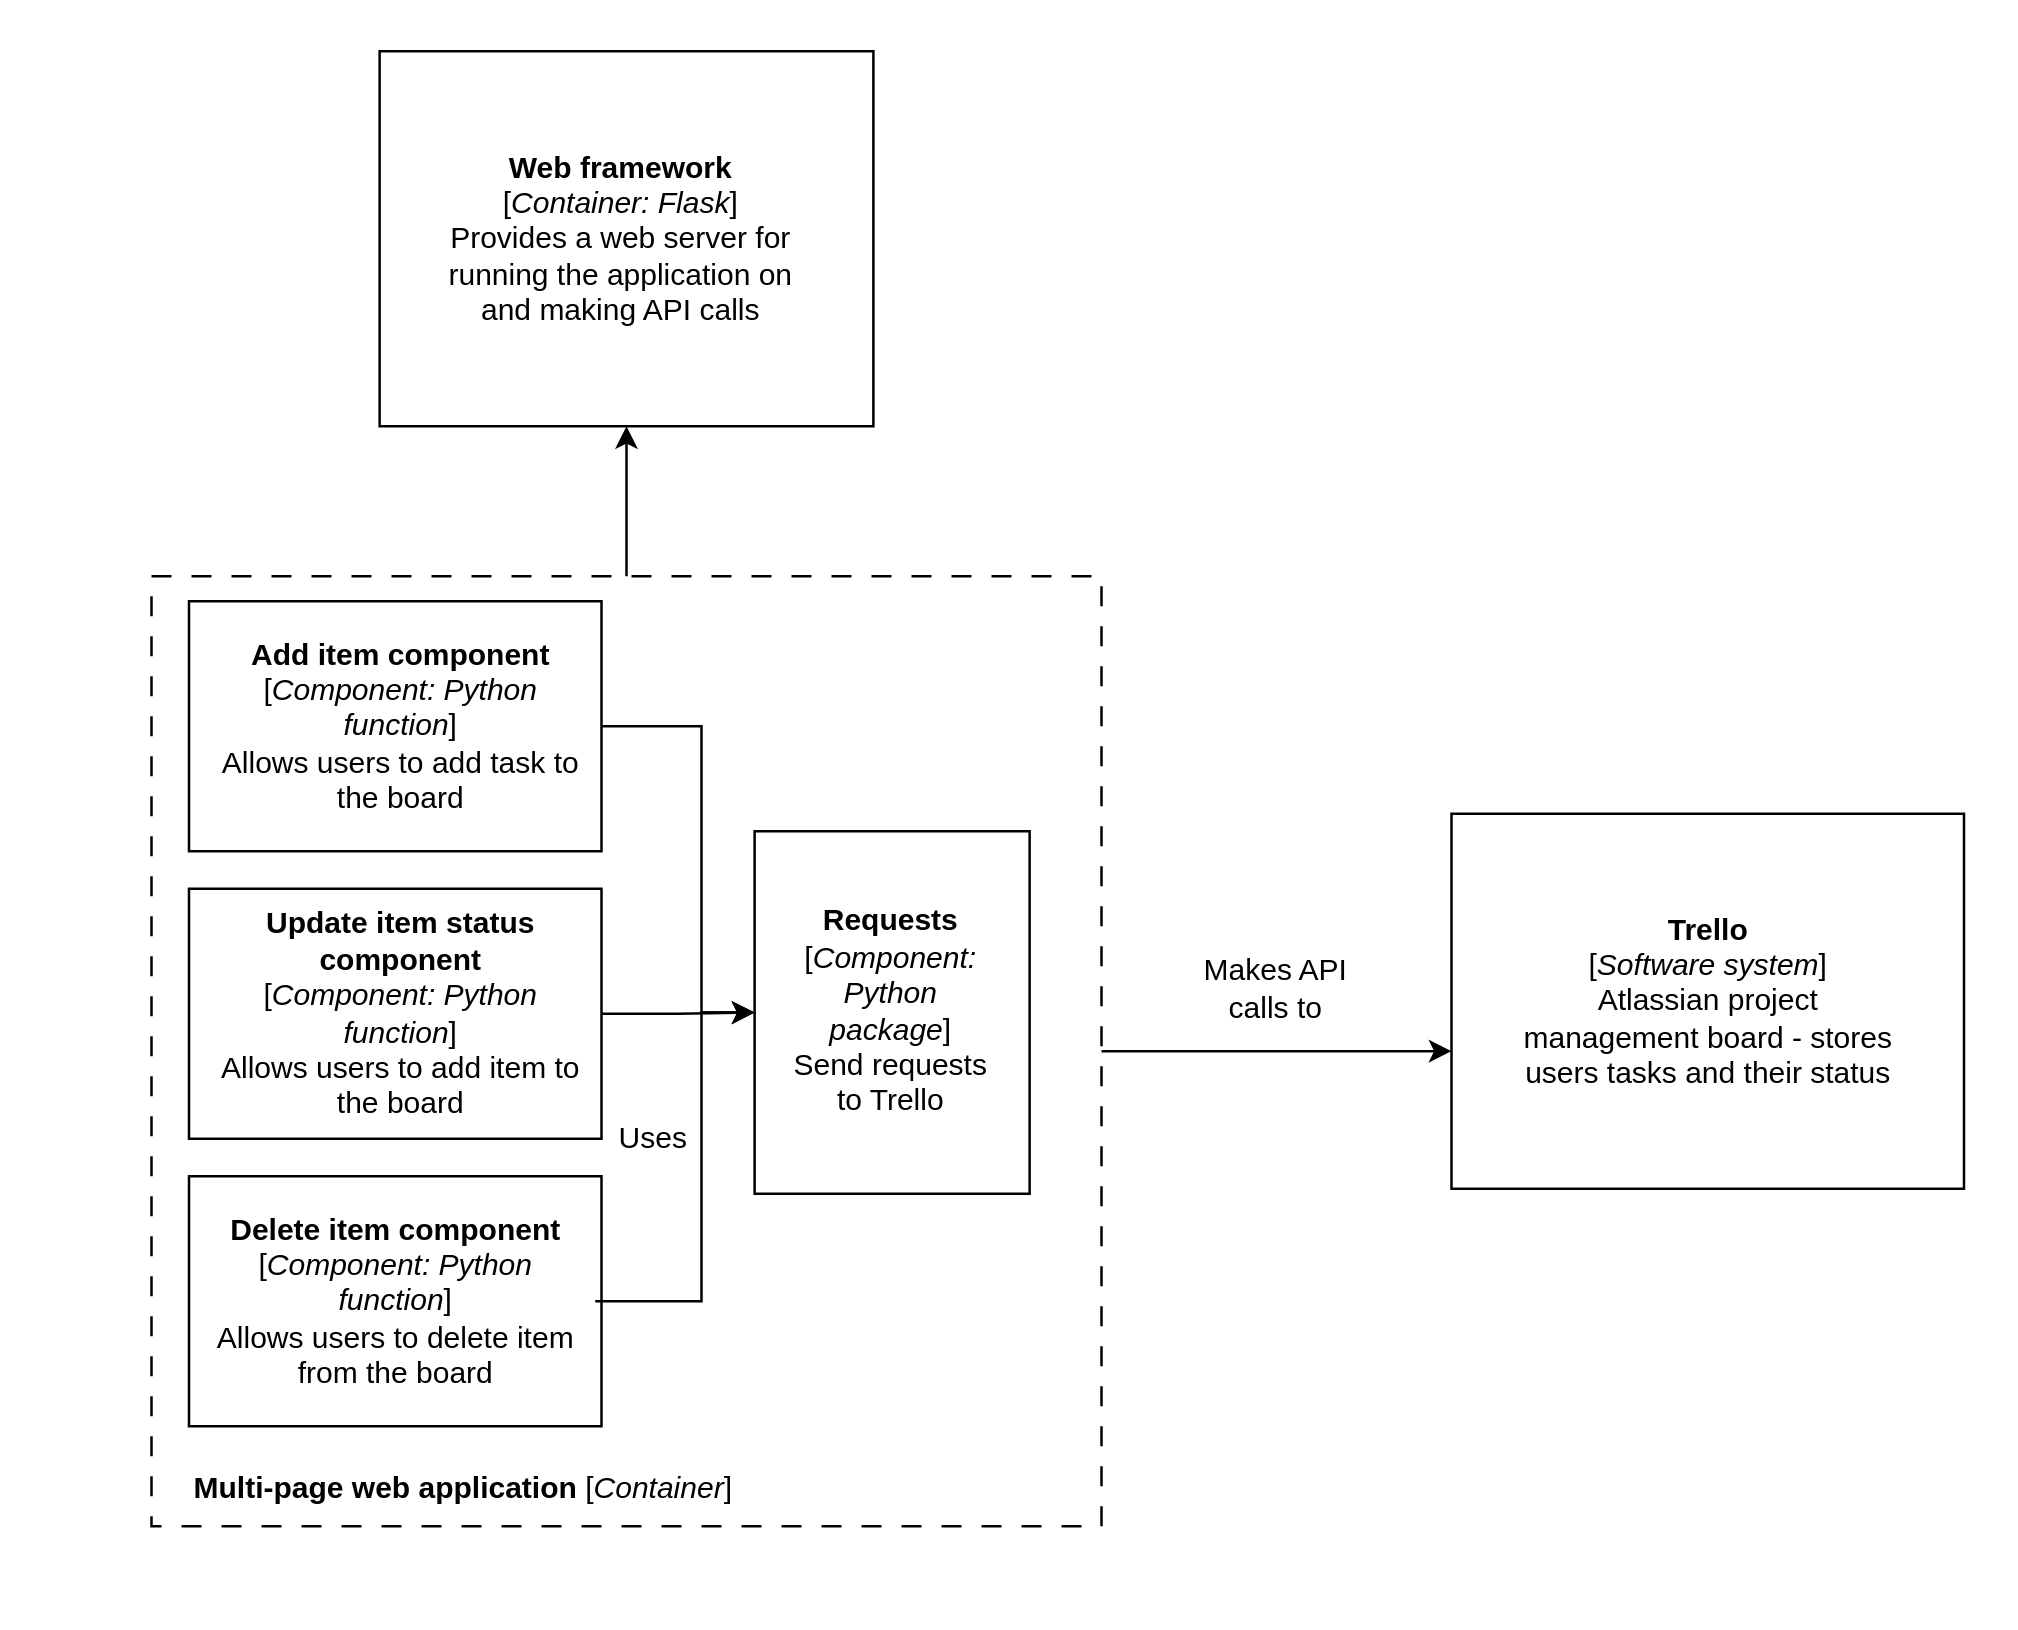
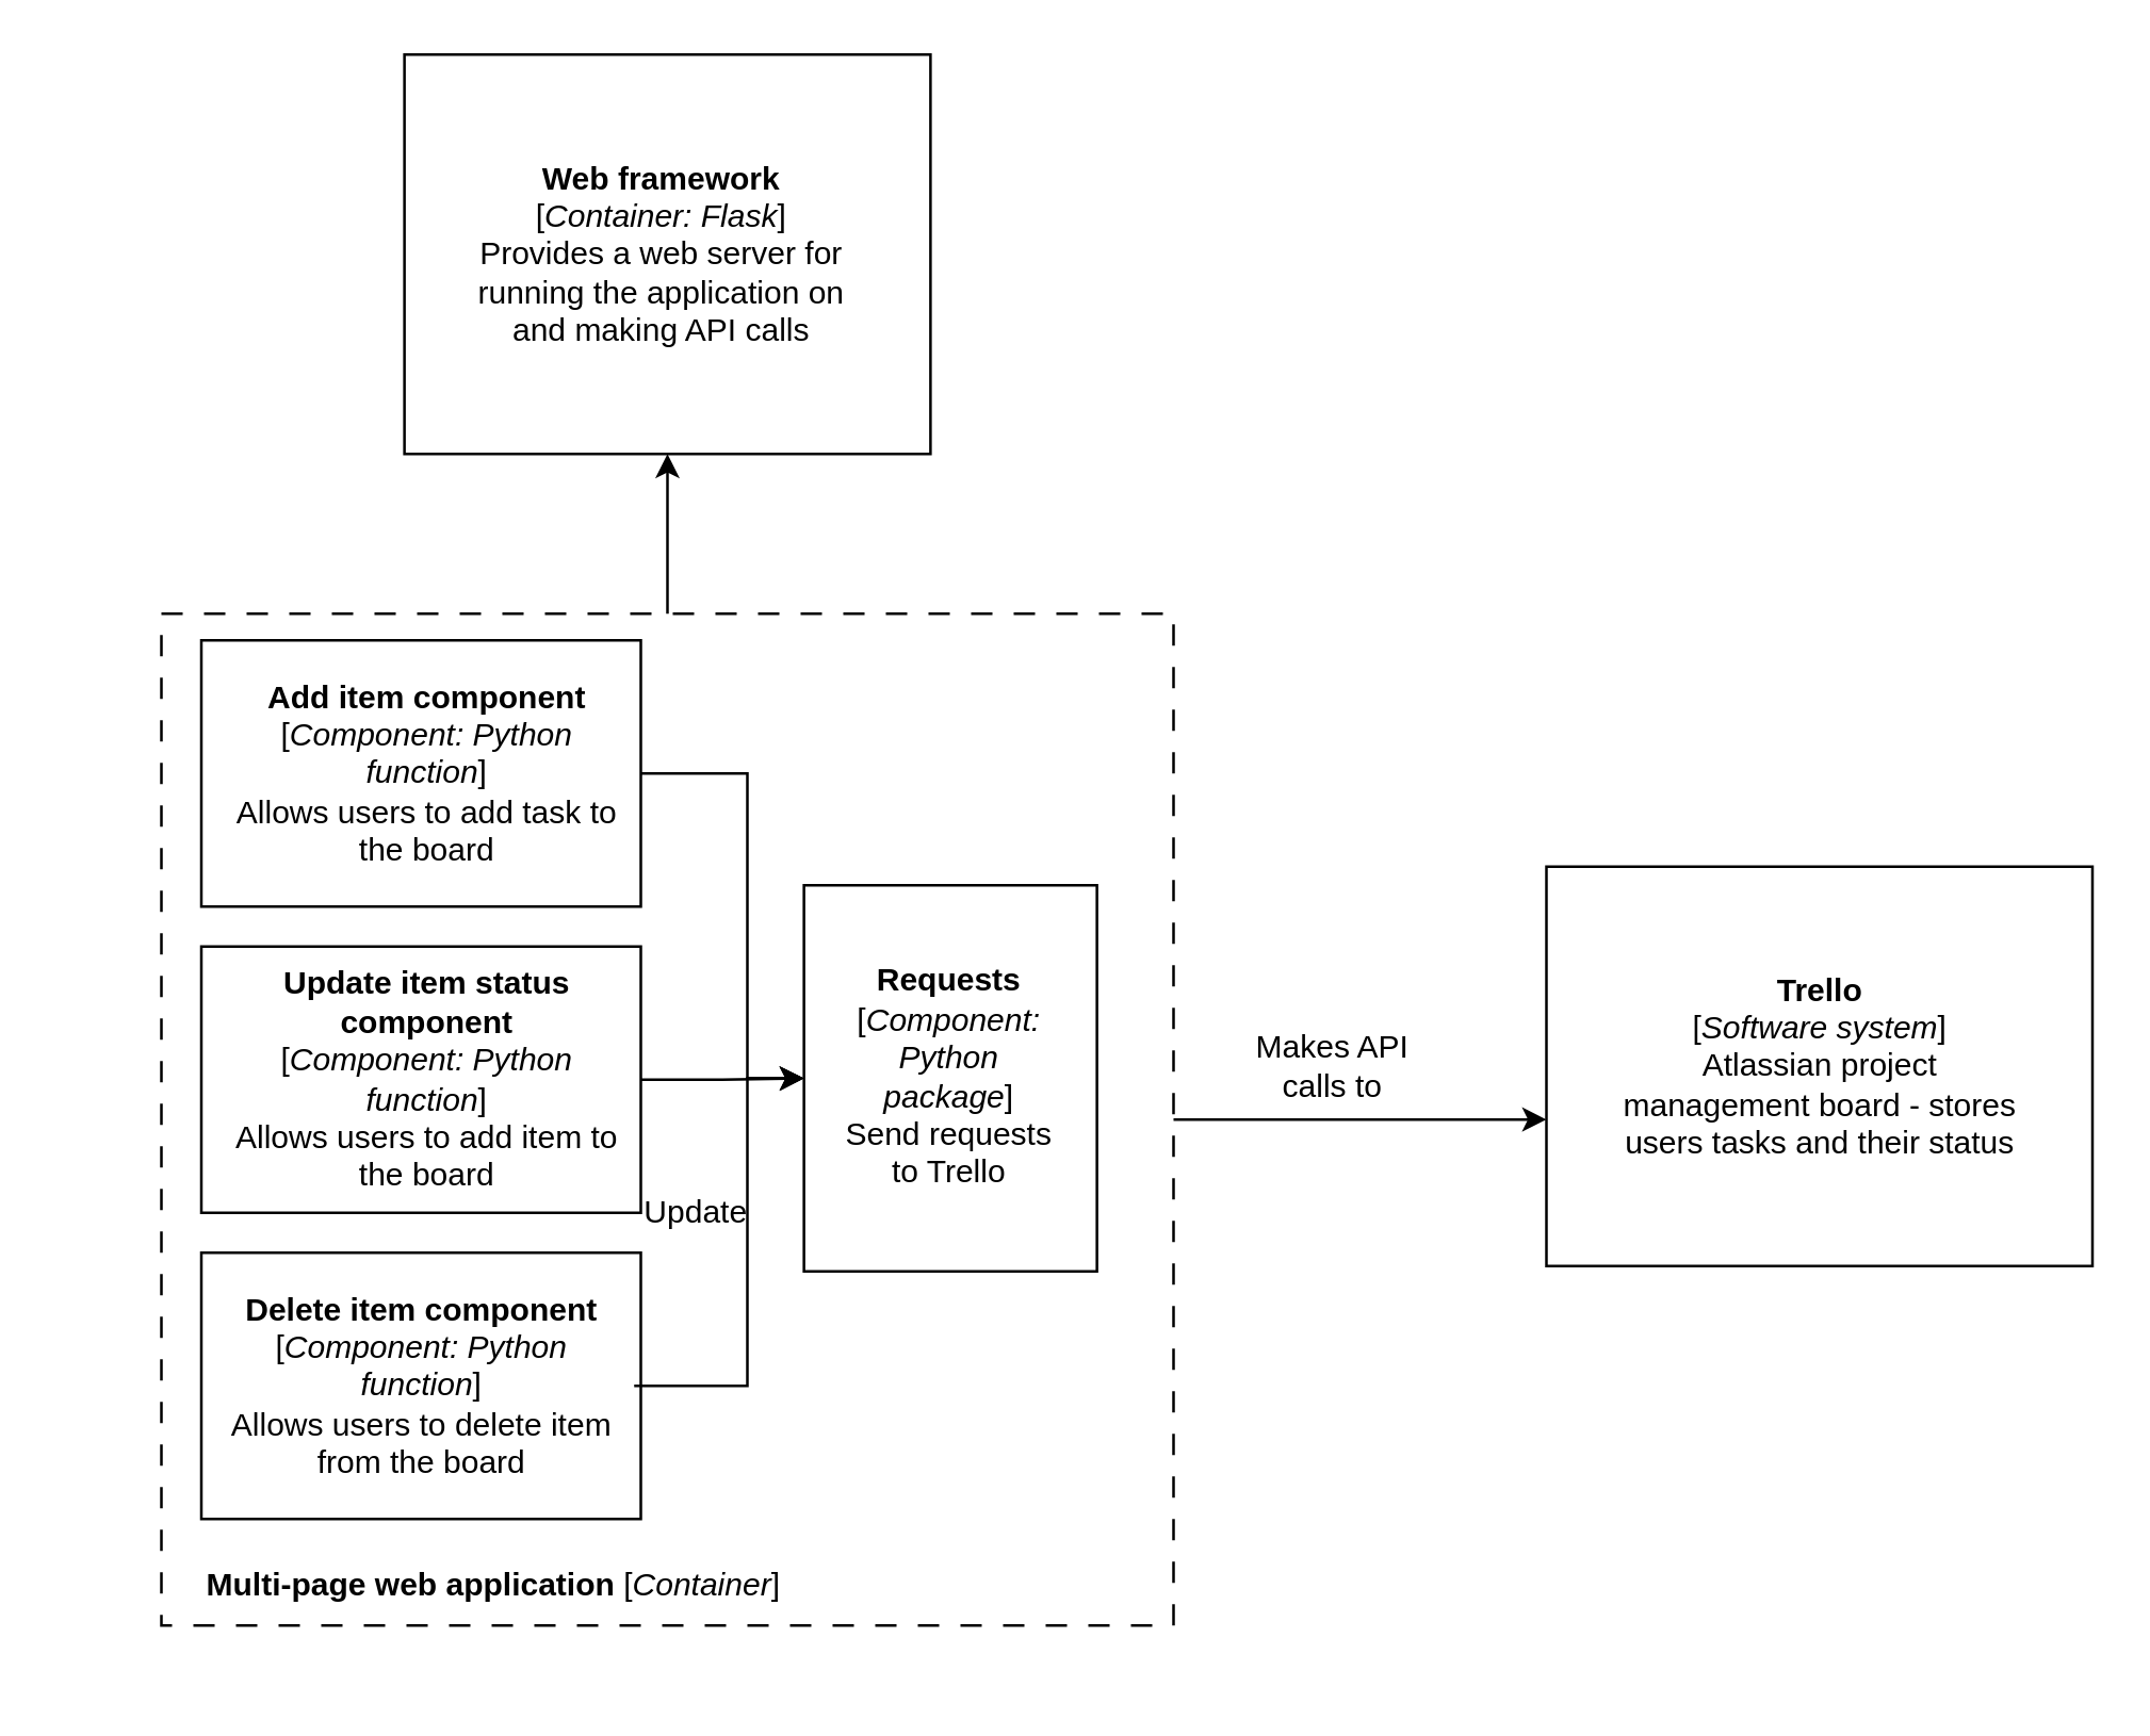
  <mxCell id="0" />
  <mxCell id="1" parent="0" />
  <mxCell id="2" style="edgeStyle=orthogonalEdgeStyle;rounded=0;orthogonalLoop=1;jettySize=auto;html=1;exitX=0.5;exitY=0;exitDx=0;exitDy=0;entryX=0.5;entryY=1;entryDx=0;entryDy=0;" edge="1" parent="1" source="3" target="10"><mxGeometry relative="1" as="geometry" /></mxCell>
  <mxCell id="3" value="" style="whiteSpace=wrap;html=1;dashed=1;dashPattern=8 8;fillColor=none;strokeWidth=1;" vertex="1" parent="1"><mxGeometry x="60" y="230" width="380" height="380" as="geometry" /></mxCell>
  <mxCell id="4" value="" style="rounded=0;whiteSpace=wrap;html=1;" vertex="1" parent="1"><mxGeometry x="75" y="240" width="165" height="100" as="geometry" /></mxCell>
  <mxCell id="5" style="edgeStyle=orthogonalEdgeStyle;rounded=0;orthogonalLoop=1;jettySize=auto;html=1;exitX=1;exitY=0.5;exitDx=0;exitDy=0;entryX=0;entryY=0.5;entryDx=0;entryDy=0;" edge="1" parent="1" source="6" target="20"><mxGeometry relative="1" as="geometry"><Array as="points"><mxPoint x="280" y="290" /><mxPoint x="280" y="405" /></Array></mxGeometry></mxCell>
  <mxCell id="6" value="&lt;b&gt;Add item component&lt;/b&gt;&lt;br&gt;&lt;div&gt;[&lt;i&gt;Component: Python function&lt;/i&gt;]&lt;/div&gt;&lt;div&gt;Allows users to add task to the board&lt;/div&gt;" style="text;html=1;align=center;verticalAlign=middle;whiteSpace=wrap;rounded=0;" vertex="1" parent="1"><mxGeometry x="80" y="250" width="160" height="80" as="geometry" /></mxCell>
  <mxCell id="7" value="" style="rounded=0;whiteSpace=wrap;html=1;" vertex="1" parent="1"><mxGeometry x="580" y="325" width="205" height="150" as="geometry" /></mxCell>
  <mxCell id="8" value="&lt;b&gt;Trello&lt;/b&gt;&lt;br&gt;&lt;div&gt;[&lt;i&gt;Software system&lt;/i&gt;]&lt;/div&gt;&lt;div&gt;Atlassian project management board - stores users tasks and their status&lt;/div&gt;" style="text;html=1;align=center;verticalAlign=middle;whiteSpace=wrap;rounded=0;" vertex="1" parent="1"><mxGeometry x="602.5" y="360" width="160" height="80" as="geometry" /></mxCell>
- <mxCell id="9" value="Makes API calls to" style="text;html=1;align=center;verticalAlign=middle;whiteSpace=wrap;rounded=0;" vertex="1" parent="1"><mxGeometry x="470" y="380" width="80" height="30" as="geometry" /></mxCell>
+ <mxCell id="9" value="Makes API calls to" style="text;html=1;align=center;verticalAlign=middle;whiteSpace=wrap;rounded=0;" vertex="1" parent="1"><mxGeometry x="460" y="385" width="80" height="30" as="geometry" /></mxCell>
  <mxCell id="10" value="" style="rounded=0;whiteSpace=wrap;html=1;" vertex="1" parent="1"><mxGeometry x="151.25" y="20" width="197.5" height="150" as="geometry" /></mxCell>
  <mxCell id="11" value="&lt;b&gt;Web framework&lt;/b&gt;&lt;br&gt;&lt;div&gt;[&lt;i&gt;Container: Flask&lt;/i&gt;]&lt;/div&gt;&lt;div&gt;Provides a web server for running the application on and making API calls&lt;/div&gt;" style="text;html=1;align=center;verticalAlign=middle;whiteSpace=wrap;rounded=0;" vertex="1" parent="1"><mxGeometry x="167.5" y="55" width="160" height="80" as="geometry" /></mxCell>
  <mxCell id="12" value="&lt;div&gt;&lt;b&gt;Multi-page web application&amp;nbsp;&lt;/b&gt;[&lt;i&gt;Container&lt;/i&gt;]&lt;/div&gt;" style="text;html=1;align=center;verticalAlign=middle;whiteSpace=wrap;rounded=0;" vertex="1" parent="1"><mxGeometry x="20" y="560" width="330" height="70" as="geometry" /></mxCell>
  <mxCell id="13" value="" style="rounded=0;whiteSpace=wrap;html=1;" vertex="1" parent="1"><mxGeometry x="75" y="355" width="165" height="100" as="geometry" /></mxCell>
  <mxCell id="14" style="edgeStyle=orthogonalEdgeStyle;rounded=0;orthogonalLoop=1;jettySize=auto;html=1;exitX=1;exitY=0.5;exitDx=0;exitDy=0;entryX=0;entryY=0.5;entryDx=0;entryDy=0;" edge="1" parent="1" source="15" target="20"><mxGeometry relative="1" as="geometry" /></mxCell>
  <mxCell id="15" value="&lt;b&gt;Update item status component&lt;/b&gt;&lt;br&gt;&lt;div&gt;[&lt;i&gt;Component: Python function&lt;/i&gt;]&lt;/div&gt;&lt;div&gt;Allows users to add item to the board&lt;/div&gt;" style="text;html=1;align=center;verticalAlign=middle;whiteSpace=wrap;rounded=0;" vertex="1" parent="1"><mxGeometry x="80" y="365" width="160" height="80" as="geometry" /></mxCell>
  <mxCell id="16" value="" style="rounded=0;whiteSpace=wrap;html=1;" vertex="1" parent="1"><mxGeometry x="75" y="470" width="165" height="100" as="geometry" /></mxCell>
  <mxCell id="17" style="edgeStyle=orthogonalEdgeStyle;rounded=0;orthogonalLoop=1;jettySize=auto;html=1;exitX=1;exitY=0.5;exitDx=0;exitDy=0;entryX=0;entryY=0.5;entryDx=0;entryDy=0;" edge="1" parent="1" source="18" target="20"><mxGeometry relative="1" as="geometry"><Array as="points"><mxPoint x="280" y="520" /><mxPoint x="280" y="405" /></Array></mxGeometry></mxCell>
  <mxCell id="18" value="&lt;b&gt;Delete item component&lt;/b&gt;&lt;br&gt;&lt;div&gt;[&lt;i&gt;Component: Python function&lt;/i&gt;]&lt;/div&gt;&lt;div&gt;Allows users to delete item from the board&lt;/div&gt;" style="text;html=1;align=center;verticalAlign=middle;whiteSpace=wrap;rounded=0;" vertex="1" parent="1"><mxGeometry x="77.5" y="480" width="160" height="80" as="geometry" /></mxCell>
  <mxCell id="19" style="edgeStyle=orthogonalEdgeStyle;rounded=0;orthogonalLoop=1;jettySize=auto;html=1;exitX=1;exitY=0.5;exitDx=0;exitDy=0;entryX=0;entryY=0.633;entryDx=0;entryDy=0;entryPerimeter=0;" edge="1" parent="1" source="3" target="7"><mxGeometry relative="1" as="geometry" /></mxCell>
  <mxCell id="20" value="" style="rounded=0;whiteSpace=wrap;html=1;" vertex="1" parent="1"><mxGeometry x="301.25" y="332" width="110" height="145" as="geometry" /></mxCell>
  <mxCell id="21" value="&lt;b&gt;Requests&lt;/b&gt;&lt;br&gt;&lt;div&gt;[&lt;i&gt;Component: Python package&lt;/i&gt;]&lt;/div&gt;&lt;div&gt;Send requests to Trello&lt;/div&gt;" style="text;html=1;align=center;verticalAlign=middle;whiteSpace=wrap;rounded=0;" vertex="1" parent="1"><mxGeometry x="316.25" y="363.5" width="80" height="80" as="geometry" /></mxCell>
- <mxCell id="22" value="Uses" style="text;html=1;align=center;verticalAlign=middle;whiteSpace=wrap;rounded=0;" vertex="1" parent="1"><mxGeometry x="221.25" y="440" width="80" height="30" as="geometry" /></mxCell>
+ <mxCell id="22" value="Update" style="text;html=1;align=center;verticalAlign=middle;whiteSpace=wrap;rounded=0;" vertex="1" parent="1"><mxGeometry x="221.25" y="440" width="80" height="30" as="geometry" /></mxCell>
